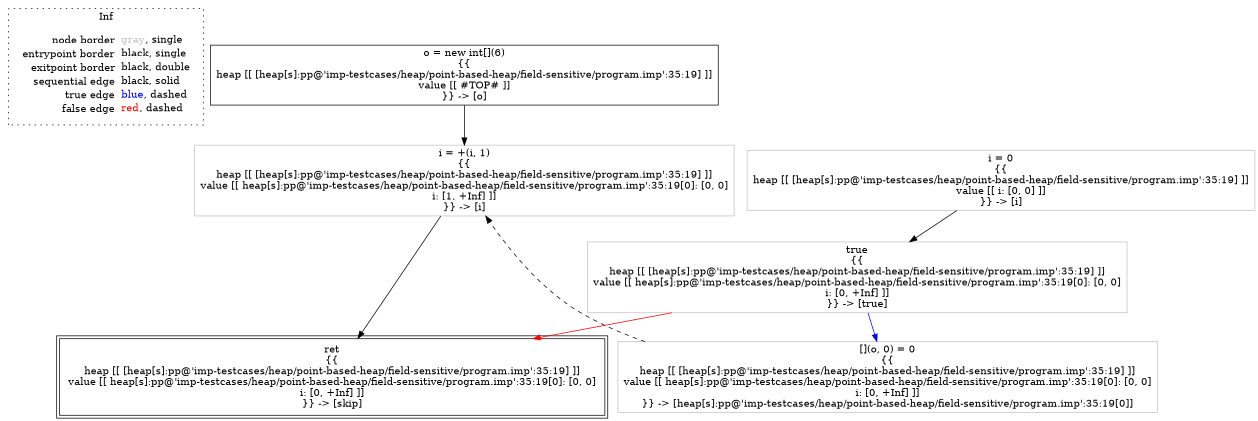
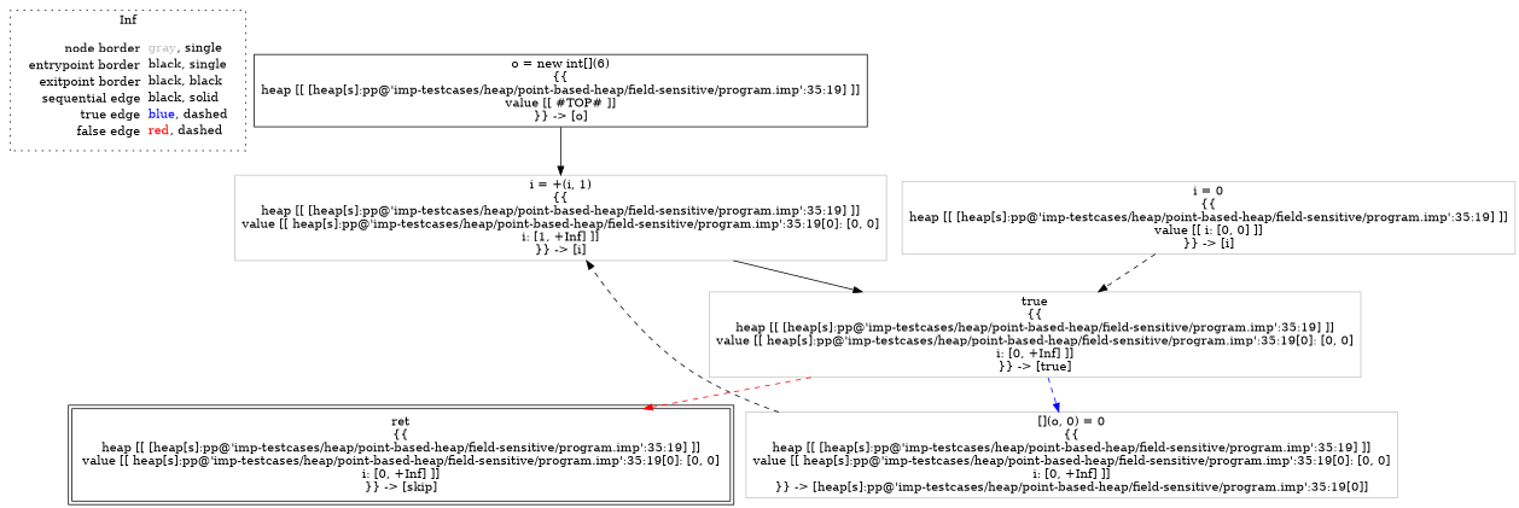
  digraph {
    node [shape=rect color=gray]
    edge [color=black]
-   n1 [label=<<table border="0" cellpadding="2" cellspacing="0" cellborder="0"><tr><td align="right">node border&nbsp;</td><td align="left"><font color="gray">gray</font>, single</td></tr><tr><td align="right">entrypoint border&nbsp;</td><td align="left"><font color="black">black</font>, single</td></tr><tr><td align="right">exitpoint border&nbsp;</td><td align="left"><font color="black">black</font>, double</td></tr><tr><td align="right">sequential edge&nbsp;</td><td align="left"><font color="black">black</font>, solid</td></tr><tr><td align="right">true edge&nbsp;</td><td align="left"><font color="blue">blue</font>, dashed</td></tr><tr><td align="right">false edge&nbsp;</td><td align="left"><font color="red">red</font>, dashed</td></tr></table>> shape=plaintext color=""]
+   n1 [label=<<table border="0" cellpadding="2" cellspacing="0" cellborder="0"><tr><td align="right">node border&nbsp;</td><td align="left"><font color="gray">gray</font>, single</td></tr><tr><td align="right">entrypoint border&nbsp;</td><td align="left"><font color="black">black</font>, single</td></tr><tr><td align="right">exitpoint border&nbsp;</td><td align="left"><font color="black">black</font>, black</td></tr><tr><td align="right">sequential edge&nbsp;</td><td align="left"><font color="black">black</font>, solid</td></tr><tr><td align="right">true edge&nbsp;</td><td align="left"><font color="blue">blue</font>, dashed</td></tr><tr><td align="right">false edge&nbsp;</td><td align="left"><font color="red">red</font>, dashed</td></tr></table>> shape=plaintext color=""]
    n2 [color=black label=<o = new int[](6)<BR/>{{<BR/>heap [[ [heap[s]:pp@'imp-testcases/heap/point-based-heap/field-sensitive/program.imp':35:19] ]]<BR/>value [[ #TOP# ]]<BR/>}} -&gt; [o]>]
    n3 [label=<i = +(i, 1)<BR/>{{<BR/>heap [[ [heap[s]:pp@'imp-testcases/heap/point-based-heap/field-sensitive/program.imp':35:19] ]]<BR/>value [[ heap[s]:pp@'imp-testcases/heap/point-based-heap/field-sensitive/program.imp':35:19[0]: [0, 0]<BR/>i: [1, +Inf] ]]<BR/>}} -&gt; [i]>]
    n4 [label=<i = 0<BR/>{{<BR/>heap [[ [heap[s]:pp@'imp-testcases/heap/point-based-heap/field-sensitive/program.imp':35:19] ]]<BR/>value [[ i: [0, 0] ]]<BR/>}} -&gt; [i]>]
    n5 [label=<true<BR/>{{<BR/>heap [[ [heap[s]:pp@'imp-testcases/heap/point-based-heap/field-sensitive/program.imp':35:19] ]]<BR/>value [[ heap[s]:pp@'imp-testcases/heap/point-based-heap/field-sensitive/program.imp':35:19[0]: [0, 0]<BR/>i: [0, +Inf] ]]<BR/>}} -&gt; [true]>]
    n6 [label=<[](o, 0) = 0<BR/>{{<BR/>heap [[ [heap[s]:pp@'imp-testcases/heap/point-based-heap/field-sensitive/program.imp':35:19] ]]<BR/>value [[ heap[s]:pp@'imp-testcases/heap/point-based-heap/field-sensitive/program.imp':35:19[0]: [0, 0]<BR/>i: [0, +Inf] ]]<BR/>}} -&gt; [heap[s]:pp@'imp-testcases/heap/point-based-heap/field-sensitive/program.imp':35:19[0]]>]
    n7 [color=black label=<ret<BR/>{{<BR/>heap [[ [heap[s]:pp@'imp-testcases/heap/point-based-heap/field-sensitive/program.imp':35:19] ]]<BR/>value [[ heap[s]:pp@'imp-testcases/heap/point-based-heap/field-sensitive/program.imp':35:19[0]: [0, 0]<BR/>i: [0, +Inf] ]]<BR/>}} -&gt; [skip]> peripheries=2]
    subgraph cluster_1 {
      label=Inf
      style=dotted
      n1
    }
    n2 -> n3
-   n3 -> n7
-   n4 -> n5
-   n5 -> n6 [color=blue style=solid]
-   n5 -> n7 [color=red style=solid]
+   n3 -> n5
+   n4 -> n5 [style=dashed]
+   n5 -> n6 [color=blue style=dashed]
+   n5 -> n7 [color=red style=dashed]
    n6 -> n3 [style=dashed]
  }
